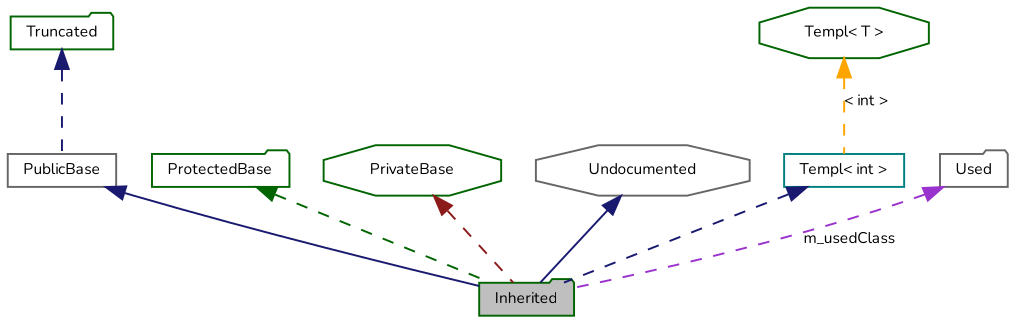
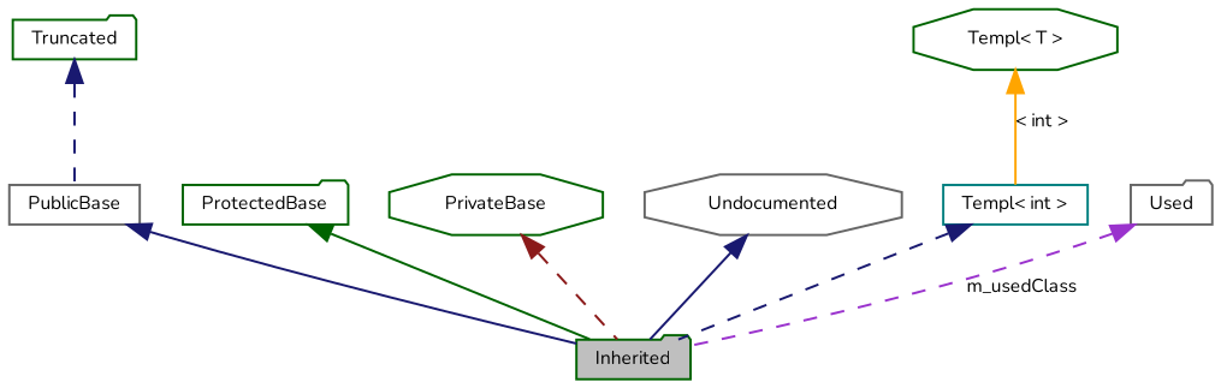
  digraph {
    fontname=Nunito
    node [color=darkgreen fontname=Nunito fontsize=8 shape=folder]
    edge [color=midnightblue dir=back fontname=Nunito fontsize=8 labelfontname=Verdana labelfontsize=8 style=dashed]
    n1 [fillcolor=grey75 fontcolor=black height=0.2 label=Inherited style=filled width=0.4]
    n2 [color=gray40 height=0.2 label=PublicBase shape=box width=0.4]
    n3 [height=0.2 label=Truncated width=0.4]
    n4 [height=0.2 label=ProtectedBase width=0.4]
    n5 [height=0.2 label=PrivateBase shape=octagon width=0.4]
    n6 [color=gray40 height=0.2 label=Undocumented shape=octagon width=0.4]
    n7 [color=teal height=0.2 label="Templ< int >" shape=box width=0.4]
    n8 [height=0.2 label="Templ< T >" shape=octagon width=0.4]
    n9 [color=gray40 height=0.2 label=Used width=0.4]
    n2 -> n1 [style=solid]
    n3 -> n2
-   n4 -> n1 [color=darkgreen]
+   n4 -> n1 [color=darkgreen style=solid]
    n5 -> n1 [color=firebrick4]
    n6 -> n1 [style=solid]
    n7 -> n1
-   n8 -> n7 [color=orange label="< int >"]
+   n8 -> n7 [color=orange label="< int >" style=solid]
    n9 -> n1 [color=darkorchid3 label=m_usedClass]
  }
